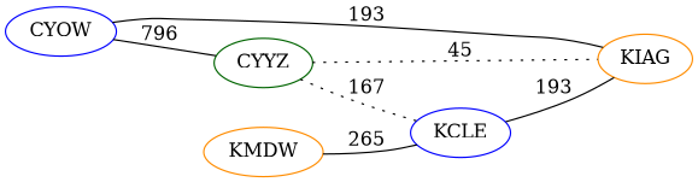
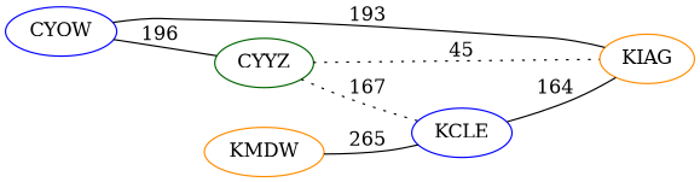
  graph {
    rankdir=LR
    node [color=blue]
    edge [style=solid]
    CYYZ [color=darkgreen]
    CYOW
    KIAG [color=darkorange]
    KCLE
    KMDW [color=darkorange]
    CYYZ -- KIAG [label=45 style=dotted]
    CYYZ -- KCLE [label=167 style=dotted]
-   CYOW -- CYYZ [label=796]
+   CYOW -- CYYZ [label=196]
    CYOW -- KIAG [label=193]
-   KCLE -- KIAG [label=193]
+   KCLE -- KIAG [label=164]
    KMDW -- KCLE [label=265]
  }
